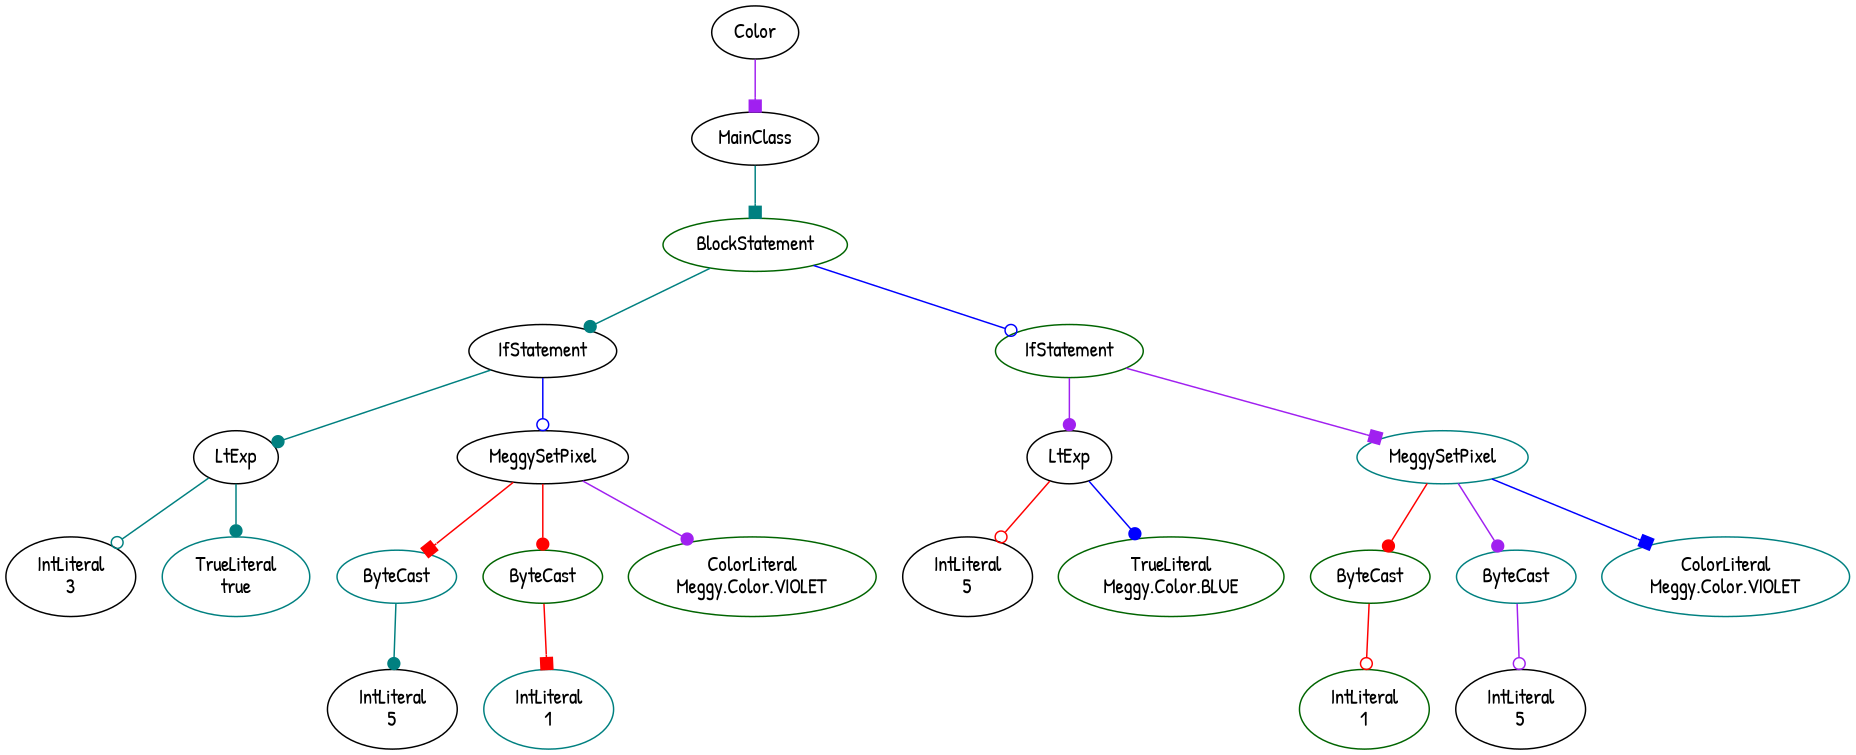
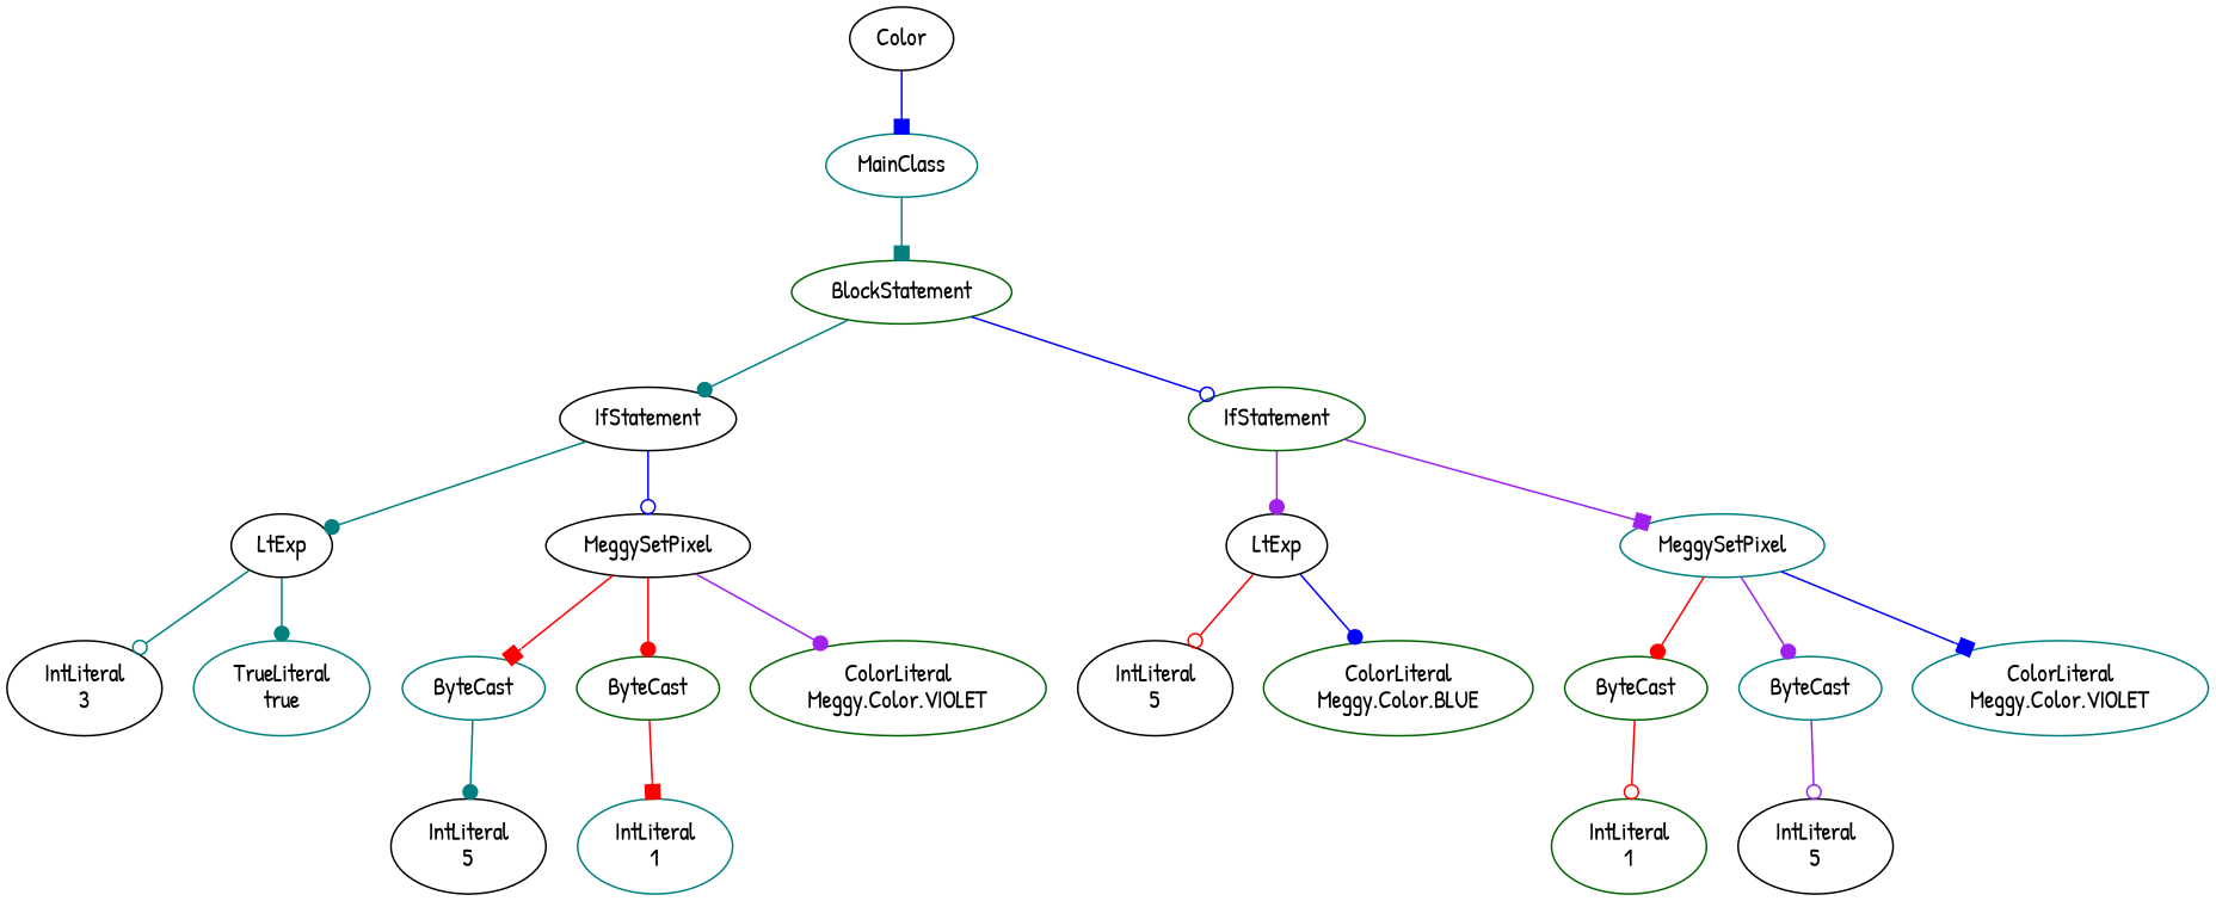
  digraph {
    fontname="Patrick Hand"
    node [color=black fontname="Patrick Hand"]
    edge [arrowhead=dot color=teal fontname="Patrick Hand"]
    n1 [label=Color]
-   n2 [label=MainClass]
+   n2 [color=teal label=MainClass]
    n3 [color=darkgreen label=BlockStatement]
    n4 [label=IfStatement]
    n5 [color=darkgreen label=IfStatement]
    n6 [label=LtExp]
    n7 [label=MeggySetPixel]
    n8 [label=LtExp]
    n9 [color=teal label=MeggySetPixel]
    n10 [label="IntLiteral\n3"]
    n11 [color=teal label="TrueLiteral\ntrue"]
    n12 [color=teal label=ByteCast]
    n13 [color=darkgreen label=ByteCast]
    n14 [color=darkgreen label="ColorLiteral\nMeggy.Color.VIOLET"]
    n15 [label="IntLiteral\n5"]
    n16 [color=teal label="IntLiteral\n1"]
    n17 [label="IntLiteral\n5"]
-   n18 [color=darkgreen label="TrueLiteral\nMeggy.Color.BLUE"]
+   n18 [color=darkgreen label="ColorLiteral\nMeggy.Color.BLUE"]
    n19 [color=darkgreen label=ByteCast]
    n20 [color=teal label=ByteCast]
    n21 [color=teal label="ColorLiteral\nMeggy.Color.VIOLET"]
    n22 [color=darkgreen label="IntLiteral\n1"]
    n23 [label="IntLiteral\n5"]
-   n1 -> n2 [arrowhead=box color=purple]
+   n1 -> n2 [arrowhead=box color=blue]
    n2 -> n3 [arrowhead=box]
    n3 -> n4
    n3 -> n5 [arrowhead=odot color=blue]
    n4 -> n6
    n4 -> n7 [arrowhead=odot color=blue]
    n5 -> n8 [color=purple]
    n5 -> n9 [arrowhead=box color=purple]
    n6 -> n10 [arrowhead=odot]
    n6 -> n11
    n7 -> n12 [arrowhead=box color=red]
    n7 -> n13 [color=red]
    n7 -> n14 [color=purple]
    n8 -> n17 [arrowhead=odot color=red]
    n8 -> n18 [color=blue]
    n9 -> n19 [color=red]
    n9 -> n20 [color=purple]
    n9 -> n21 [arrowhead=box color=blue]
    n12 -> n15
    n13 -> n16 [arrowhead=box color=red]
    n19 -> n22 [arrowhead=odot color=red]
    n20 -> n23 [arrowhead=odot color=purple]
  }
